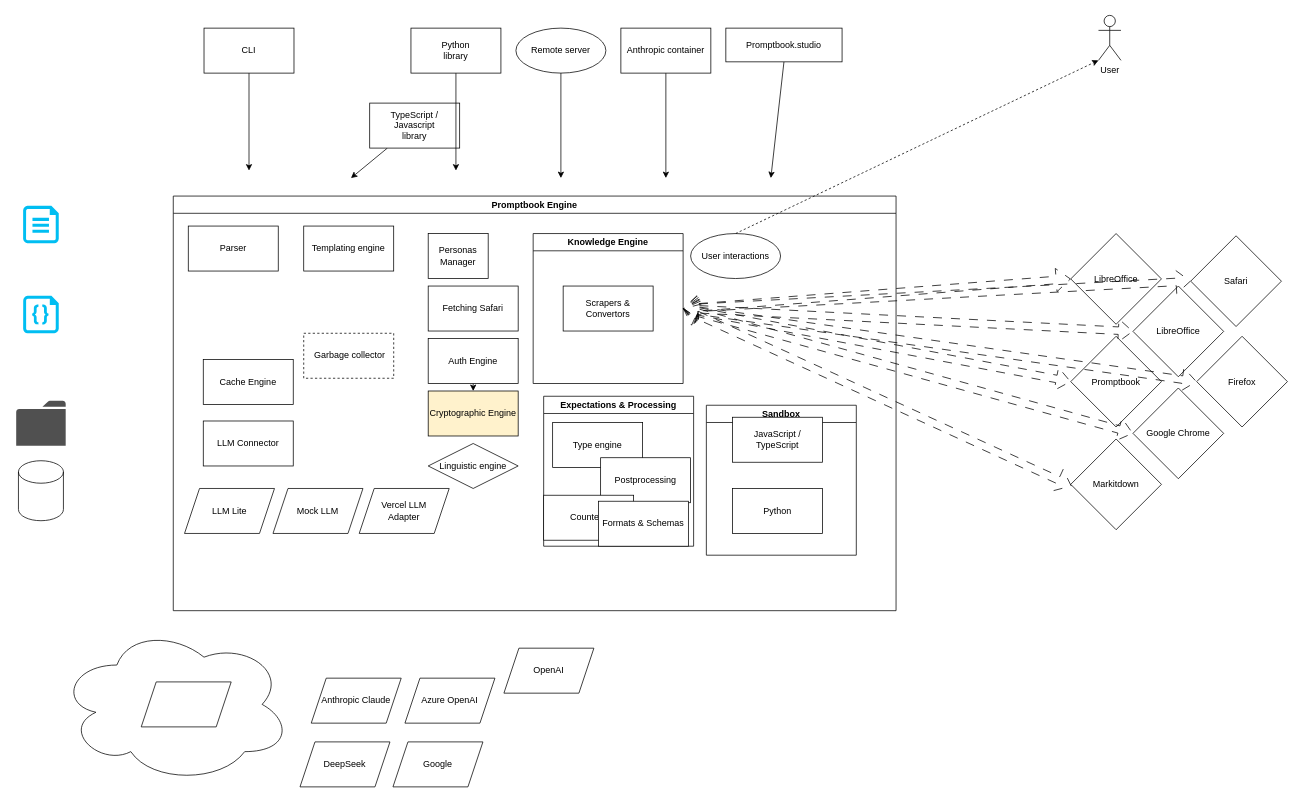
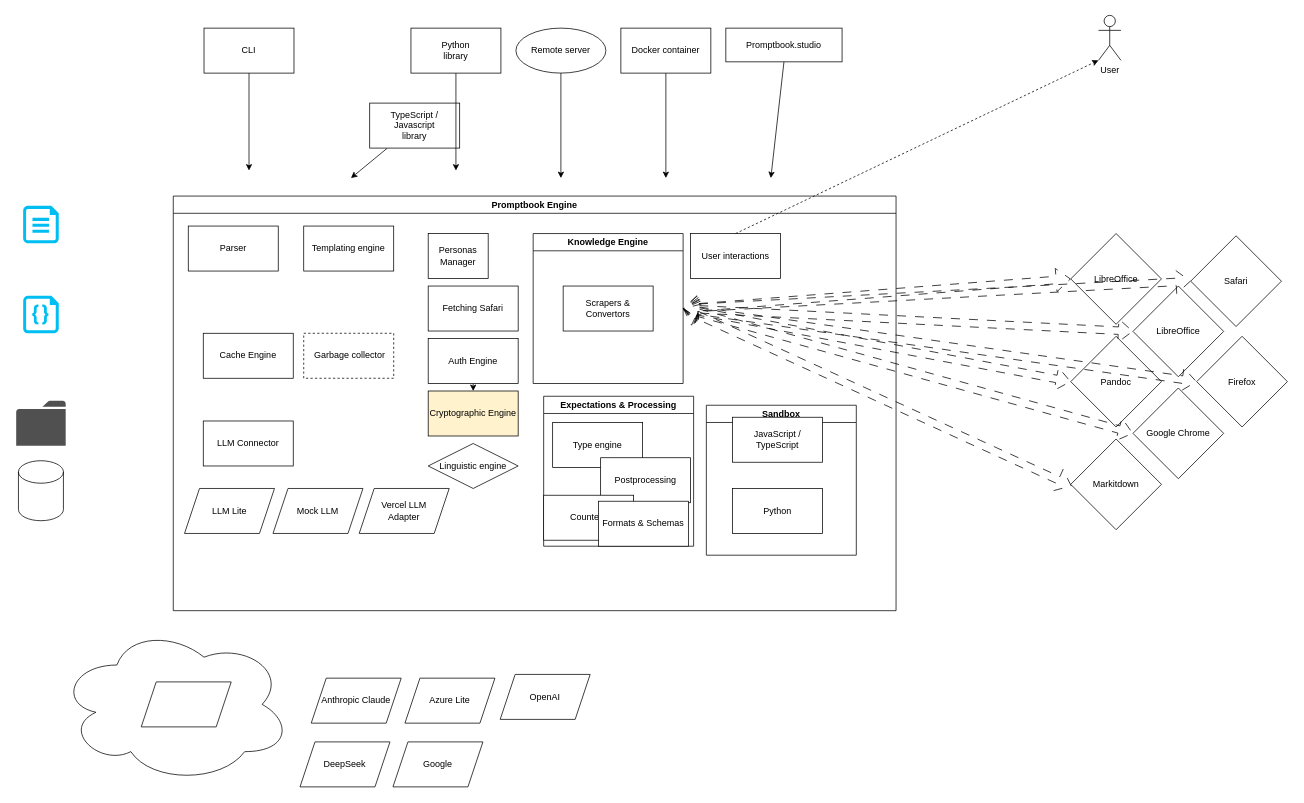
  <mxCell id="0" />
  <mxCell id="1" parent="0" />
  <mxCell id="2" value="" style="verticalLabelPosition=bottom;html=1;verticalAlign=top;align=center;strokeColor=none;fillColor=#00BEF2;shape=mxgraph.azure.code_file;pointerEvents=1;" vertex="1" parent="1"><mxGeometry x="29.75" y="394" width="47.5" height="50" as="geometry" /></mxCell>
  <mxCell id="3" value="" style="verticalLabelPosition=bottom;html=1;verticalAlign=top;align=center;strokeColor=none;fillColor=#00BEF2;shape=mxgraph.azure.cloud_services_configuration_file;pointerEvents=1;" vertex="1" parent="1"><mxGeometry x="29.75" y="274" width="47.5" height="50" as="geometry" /></mxCell>
  <mxCell id="4" value="" style="pointerEvents=1;shadow=0;dashed=0;html=1;strokeColor=none;fillColor=#505050;labelPosition=center;verticalLabelPosition=bottom;verticalAlign=top;outlineConnect=0;align=center;shape=mxgraph.office.concepts.folder;" vertex="1" parent="1"><mxGeometry x="20.5" y="534" width="66" height="60" as="geometry" /></mxCell>
  <mxCell id="5" value="" style="shape=cylinder3;whiteSpace=wrap;html=1;boundedLbl=1;backgroundOutline=1;size=15;" vertex="1" parent="1"><mxGeometry x="23.5" y="614" width="60" height="80" as="geometry" /></mxCell>
  <mxCell id="6" value="Promptbook Engine" style="swimlane;whiteSpace=wrap;html=1;" vertex="1" parent="1"><mxGeometry x="230" y="261" width="964" height="553" as="geometry" /></mxCell>
  <mxCell id="7" value="Parser" style="rounded=0;whiteSpace=wrap;html=1;" vertex="1" parent="6"><mxGeometry x="20" y="40" width="120" height="60" as="geometry" /></mxCell>
  <mxCell id="8" value="LLM Connector" style="rounded=0;whiteSpace=wrap;html=1;" vertex="1" parent="6"><mxGeometry x="40" y="300" width="120" height="60" as="geometry" /></mxCell>
  <mxCell id="9" value="Knowledge Engine" style="swimlane;whiteSpace=wrap;html=1;" vertex="1" parent="6"><mxGeometry x="480" y="50" width="200" height="200" as="geometry" /></mxCell>
  <mxCell id="10" value="Scrapers &amp;amp; Convertors" style="rounded=0;whiteSpace=wrap;html=1;" vertex="1" parent="9"><mxGeometry x="40" y="70" width="120" height="60" as="geometry" /></mxCell>
  <mxCell id="11" value="Personas Manager" style="rounded=0;whiteSpace=wrap;html=1;" vertex="1" parent="6"><mxGeometry x="340" y="50" width="80" height="60" as="geometry" /></mxCell>
  <mxCell id="12" value="Fetching Safari" style="rounded=0;whiteSpace=wrap;html=1;" vertex="1" parent="6"><mxGeometry x="340" y="120" width="120" height="60" as="geometry" /></mxCell>
  <mxCell id="13" style="edgeStyle=none;html=1;dashed=1;" edge="1" parent="6" source="14" target="15"><mxGeometry relative="1" as="geometry" /></mxCell>
  <mxCell id="14" value="Auth Engine" style="rounded=0;whiteSpace=wrap;html=1;" vertex="1" parent="6"><mxGeometry x="340" y="190" width="120" height="60" as="geometry" /></mxCell>
  <mxCell id="15" value="Cryptographic Engine" style="rounded=0;whiteSpace=wrap;html=1;fillColor=#fff2cc;" vertex="1" parent="6"><mxGeometry x="340" y="260" width="120" height="60" as="geometry" /></mxCell>
  <mxCell id="16" value="Linguistic engine" style="rhombus;whiteSpace=wrap;html=1;" vertex="1" parent="6"><mxGeometry x="340" y="330" width="120" height="60" as="geometry" /></mxCell>
- <mxCell id="17" value="Cache Engine" style="rounded=0;whiteSpace=wrap;html=1;" vertex="1" parent="6"><mxGeometry x="40" y="218" width="120" height="60" as="geometry" /></mxCell>
+ <mxCell id="17" value="Cache Engine" style="rounded=0;whiteSpace=wrap;html=1;" vertex="1" parent="6"><mxGeometry x="40" y="183" width="120" height="60" as="geometry" /></mxCell>
  <mxCell id="18" value="&amp;nbsp;Garbage collector" style="rounded=0;whiteSpace=wrap;html=1;dashed=1;" vertex="1" parent="6"><mxGeometry x="174" y="183" width="120" height="60" as="geometry" /></mxCell>
  <mxCell id="19" value="Templating engine" style="rounded=0;whiteSpace=wrap;html=1;" vertex="1" parent="6"><mxGeometry x="174" y="40" width="120" height="60" as="geometry" /></mxCell>
- <mxCell id="20" value="User interactions" style="ellipse;whiteSpace=wrap;html=1;" vertex="1" parent="6"><mxGeometry x="690" y="50" width="120" height="60" as="geometry" /></mxCell>
+ <mxCell id="20" value="User interactions" style="rounded=0;whiteSpace=wrap;html=1;" vertex="1" parent="6"><mxGeometry x="690" y="50" width="120" height="60" as="geometry" /></mxCell>
  <mxCell id="21" value="Sandbox" style="swimlane;whiteSpace=wrap;html=1;" vertex="1" parent="6"><mxGeometry x="711" y="279" width="200" height="200" as="geometry" /></mxCell>
  <mxCell id="22" value="JavaScript / TypeScript" style="rounded=0;whiteSpace=wrap;html=1;" vertex="1" parent="21"><mxGeometry x="35" y="16" width="120" height="60" as="geometry" /></mxCell>
  <mxCell id="23" value="Python" style="rounded=0;whiteSpace=wrap;html=1;" vertex="1" parent="21"><mxGeometry x="35" y="111" width="120" height="60" as="geometry" /></mxCell>
  <mxCell id="24" value="LLM Lite" style="shape=parallelogram;perimeter=parallelogramPerimeter;whiteSpace=wrap;html=1;fixedSize=1;" vertex="1" parent="6"><mxGeometry x="15" y="390" width="120" height="60" as="geometry" /></mxCell>
  <mxCell id="25" value="Mock LLM" style="shape=parallelogram;perimeter=parallelogramPerimeter;whiteSpace=wrap;html=1;fixedSize=1;" vertex="1" parent="6"><mxGeometry x="133" y="390" width="120" height="60" as="geometry" /></mxCell>
  <mxCell id="26" value="Vercel LLM&lt;br&gt;Adapter" style="shape=parallelogram;perimeter=parallelogramPerimeter;whiteSpace=wrap;html=1;fixedSize=1;" vertex="1" parent="6"><mxGeometry x="248" y="390" width="120" height="60" as="geometry" /></mxCell>
  <mxCell id="27" value="Expectations &amp;amp; Processing" style="swimlane;whiteSpace=wrap;html=1;" vertex="1" parent="6"><mxGeometry x="494" y="267" width="200" height="200" as="geometry" /></mxCell>
  <mxCell id="28" value="Type engine" style="rounded=0;whiteSpace=wrap;html=1;" vertex="1" parent="27"><mxGeometry x="12" y="35" width="120" height="60" as="geometry" /></mxCell>
  <mxCell id="29" value="Postprocessing" style="rounded=0;whiteSpace=wrap;html=1;" vertex="1" parent="27"><mxGeometry x="76" y="82" width="120" height="60" as="geometry" /></mxCell>
  <mxCell id="30" value="Counters" style="rounded=0;whiteSpace=wrap;html=1;" vertex="1" parent="27"><mxGeometry y="132" width="120" height="60" as="geometry" /></mxCell>
  <mxCell id="31" value="Formats &amp;amp; Schemas" style="rounded=0;whiteSpace=wrap;html=1;" vertex="1" parent="27"><mxGeometry x="73" y="140" width="120" height="60" as="geometry" /></mxCell>
  <mxCell id="32" value="Anthropic Claude" style="shape=parallelogram;perimeter=parallelogramPerimeter;whiteSpace=wrap;html=1;fixedSize=1;" vertex="1" parent="1"><mxGeometry x="414" y="904" width="120" height="60" as="geometry" /></mxCell>
  <mxCell id="33" value="" style="ellipse;shape=cloud;whiteSpace=wrap;html=1;" vertex="1" parent="1"><mxGeometry x="77.25" y="834" width="310" height="210" as="geometry" /></mxCell>
  <mxCell id="34" value="" style="shape=parallelogram;perimeter=parallelogramPerimeter;whiteSpace=wrap;html=1;fixedSize=1;" vertex="1" parent="1"><mxGeometry x="187.25" y="909" width="120" height="60" as="geometry" /></mxCell>
  <mxCell id="35" value="LibreOffice" style="rhombus;whiteSpace=wrap;html=1;" vertex="1" parent="1"><mxGeometry x="1427" y="311" width="121" height="121" as="geometry" /></mxCell>
  <mxCell id="36" style="edgeStyle=none;html=1;" edge="1" parent="1" source="37"><mxGeometry relative="1" as="geometry"><mxPoint x="467" y="237" as="targetPoint" /></mxGeometry></mxCell>
  <mxCell id="37" value="TypeScript /&lt;br&gt;Javascript&lt;br&gt;library" style="rounded=0;whiteSpace=wrap;html=1;" vertex="1" parent="1"><mxGeometry x="492" y="137" width="120" height="60" as="geometry" /></mxCell>
  <mxCell id="38" style="edgeStyle=none;html=1;exitX=0.5;exitY=1;exitDx=0;exitDy=0;" edge="1" parent="1" source="39"><mxGeometry relative="1" as="geometry"><mxPoint x="607" y="227" as="targetPoint" /></mxGeometry></mxCell>
  <mxCell id="39" value="Python&lt;br&gt;library" style="rounded=0;whiteSpace=wrap;html=1;" vertex="1" parent="1"><mxGeometry x="547" y="37" width="120" height="60" as="geometry" /></mxCell>
  <mxCell id="40" style="edgeStyle=none;html=1;exitX=0.5;exitY=1;exitDx=0;exitDy=0;" edge="1" parent="1" source="41"><mxGeometry relative="1" as="geometry"><mxPoint x="747" y="237" as="targetPoint" /></mxGeometry></mxCell>
  <mxCell id="41" value="Remote server" style="ellipse;whiteSpace=wrap;html=1;" vertex="1" parent="1"><mxGeometry x="687" y="37" width="120" height="60" as="geometry" /></mxCell>
  <mxCell id="42" style="edgeStyle=none;html=1;exitX=0.5;exitY=1;exitDx=0;exitDy=0;" edge="1" parent="1" source="43"><mxGeometry relative="1" as="geometry"><mxPoint x="887" y="237" as="targetPoint" /></mxGeometry></mxCell>
- <mxCell id="43" value="Anthropic container" style="rounded=0;whiteSpace=wrap;html=1;" vertex="1" parent="1"><mxGeometry x="827" y="37" width="120" height="60" as="geometry" /></mxCell>
+ <mxCell id="43" value="Docker container" style="rounded=0;whiteSpace=wrap;html=1;" vertex="1" parent="1"><mxGeometry x="827" y="37" width="120" height="60" as="geometry" /></mxCell>
  <mxCell id="44" style="edgeStyle=none;html=1;exitX=0.5;exitY=1;exitDx=0;exitDy=0;" edge="1" parent="1" source="45"><mxGeometry relative="1" as="geometry"><mxPoint x="1027" y="237" as="targetPoint" /></mxGeometry></mxCell>
  <mxCell id="45" value="Promptbook.studio" style="rounded=0;whiteSpace=wrap;html=1;" vertex="1" parent="1"><mxGeometry x="967" y="37" width="155" height="45" as="geometry" /></mxCell>
  <mxCell id="46" style="html=1;entryX=0;entryY=0.5;entryDx=0;entryDy=0;strokeColor=default;rounded=1;shape=flexArrow;exitX=1;exitY=0.5;exitDx=0;exitDy=0;endArrow=block;startArrow=block;dashed=1;dashPattern=12 12;" edge="1" parent="1" source="9" target="35"><mxGeometry relative="1" as="geometry"><mxPoint x="982" y="431" as="sourcePoint" /></mxGeometry></mxCell>
  <mxCell id="47" value="User" style="shape=umlActor;verticalLabelPosition=bottom;verticalAlign=top;html=1;outlineConnect=0;" vertex="1" parent="1"><mxGeometry x="1464" y="20" width="30" height="60" as="geometry" /></mxCell>
  <mxCell id="48" style="edgeStyle=none;html=1;exitX=0.5;exitY=1;exitDx=0;exitDy=0;" edge="1" parent="1" source="49"><mxGeometry relative="1" as="geometry"><mxPoint x="331" y="227" as="targetPoint" /></mxGeometry></mxCell>
  <mxCell id="49" value="CLI" style="rounded=0;whiteSpace=wrap;html=1;" vertex="1" parent="1"><mxGeometry x="271" y="37" width="120" height="60" as="geometry" /></mxCell>
  <mxCell id="50" style="edgeStyle=none;html=1;exitX=0.5;exitY=0;exitDx=0;exitDy=0;entryX=0;entryY=1;entryDx=0;entryDy=0;entryPerimeter=0;dashed=1;" edge="1" parent="1" source="20" target="47"><mxGeometry relative="1" as="geometry" /></mxCell>
- <mxCell id="51" value="Promptbook" style="rhombus;whiteSpace=wrap;html=1;" vertex="1" parent="1"><mxGeometry x="1427" y="448" width="121" height="121" as="geometry" /></mxCell>
+ <mxCell id="51" value="Pandoc" style="rhombus;whiteSpace=wrap;html=1;" vertex="1" parent="1"><mxGeometry x="1427" y="448" width="121" height="121" as="geometry" /></mxCell>
  <mxCell id="52" value="Markitdown" style="rhombus;whiteSpace=wrap;html=1;" vertex="1" parent="1"><mxGeometry x="1427" y="585" width="121" height="121" as="geometry" /></mxCell>
  <mxCell id="53" value="LibreOffice" style="rhombus;whiteSpace=wrap;html=1;" vertex="1" parent="1"><mxGeometry x="1510" y="381" width="121" height="121" as="geometry" /></mxCell>
  <mxCell id="54" value="Google Chrome" style="rhombus;whiteSpace=wrap;html=1;" vertex="1" parent="1"><mxGeometry x="1510" y="517" width="121" height="121" as="geometry" /></mxCell>
  <mxCell id="55" value="Firefox" style="rhombus;whiteSpace=wrap;html=1;" vertex="1" parent="1"><mxGeometry x="1595" y="448" width="121" height="121" as="geometry" /></mxCell>
  <mxCell id="56" value="Safari" style="rhombus;whiteSpace=wrap;html=1;" vertex="1" parent="1"><mxGeometry x="1587" y="314" width="121" height="121" as="geometry" /></mxCell>
  <mxCell id="57" style="html=1;exitX=1;exitY=0.5;exitDx=0;exitDy=0;entryX=0;entryY=0.5;entryDx=0;entryDy=0;shape=flexArrow;endArrow=block;startArrow=block;dashed=1;dashPattern=12 12;" edge="1" parent="1" source="9" target="53"><mxGeometry relative="1" as="geometry" /></mxCell>
  <mxCell id="58" style="html=1;exitX=1;exitY=0.5;exitDx=0;exitDy=0;entryX=0;entryY=0.5;entryDx=0;entryDy=0;shape=flexArrow;endArrow=block;startArrow=block;dashed=1;dashPattern=12 12;" edge="1" parent="1" source="9" target="56"><mxGeometry relative="1" as="geometry" /></mxCell>
  <mxCell id="59" style="html=1;exitX=1;exitY=0.5;exitDx=0;exitDy=0;entryX=0;entryY=0.5;entryDx=0;entryDy=0;shape=flexArrow;endArrow=block;startArrow=block;dashed=1;dashPattern=12 12;" edge="1" parent="1" source="9" target="55"><mxGeometry relative="1" as="geometry" /></mxCell>
  <mxCell id="60" style="html=1;exitX=1;exitY=0.5;exitDx=0;exitDy=0;entryX=0;entryY=0.5;entryDx=0;entryDy=0;shape=flexArrow;endArrow=block;startArrow=block;dashed=1;dashPattern=12 12;" edge="1" parent="1" source="9" target="51"><mxGeometry relative="1" as="geometry" /></mxCell>
  <mxCell id="61" style="html=1;exitX=1;exitY=0.5;exitDx=0;exitDy=0;entryX=0;entryY=0.5;entryDx=0;entryDy=0;shape=flexArrow;endArrow=block;startArrow=block;dashed=1;dashPattern=12 12;" edge="1" parent="1" source="9" target="54"><mxGeometry relative="1" as="geometry" /></mxCell>
  <mxCell id="62" style="html=1;exitX=1;exitY=0.5;exitDx=0;exitDy=0;entryX=0.009;entryY=0.52;entryDx=0;entryDy=0;entryPerimeter=0;shape=flexArrow;endArrow=block;startArrow=block;dashed=1;dashPattern=12 12;" edge="1" parent="1" source="9" target="52"><mxGeometry relative="1" as="geometry" /></mxCell>
- <mxCell id="63" value="Azure OpenAI" style="shape=parallelogram;perimeter=parallelogramPerimeter;whiteSpace=wrap;html=1;fixedSize=1;" vertex="1" parent="1"><mxGeometry x="539" y="904" width="120" height="60" as="geometry" /></mxCell>
- <mxCell id="64" value="OpenAI" style="shape=parallelogram;perimeter=parallelogramPerimeter;whiteSpace=wrap;html=1;fixedSize=1;" vertex="1" parent="1"><mxGeometry x="671" y="864" width="120" height="60" as="geometry" /></mxCell>
+ <mxCell id="63" value="Azure Lite" style="shape=parallelogram;perimeter=parallelogramPerimeter;whiteSpace=wrap;html=1;fixedSize=1;" vertex="1" parent="1"><mxGeometry x="539" y="904" width="120" height="60" as="geometry" /></mxCell>
+ <mxCell id="64" value="OpenAI" style="shape=parallelogram;perimeter=parallelogramPerimeter;whiteSpace=wrap;html=1;fixedSize=1;" vertex="1" parent="1"><mxGeometry x="666" y="899" width="120" height="60" as="geometry" /></mxCell>
  <mxCell id="65" value="DeepSeek" style="shape=parallelogram;perimeter=parallelogramPerimeter;whiteSpace=wrap;html=1;fixedSize=1;" vertex="1" parent="1"><mxGeometry x="399" y="989" width="120" height="60" as="geometry" /></mxCell>
  <mxCell id="66" value="Google" style="shape=parallelogram;perimeter=parallelogramPerimeter;whiteSpace=wrap;html=1;fixedSize=1;" vertex="1" parent="1"><mxGeometry x="523" y="989" width="120" height="60" as="geometry" /></mxCell>
